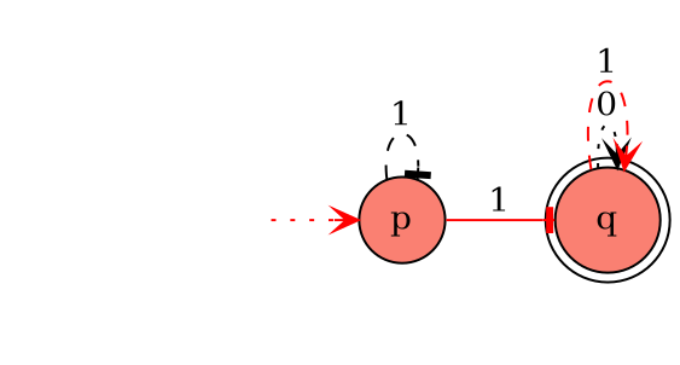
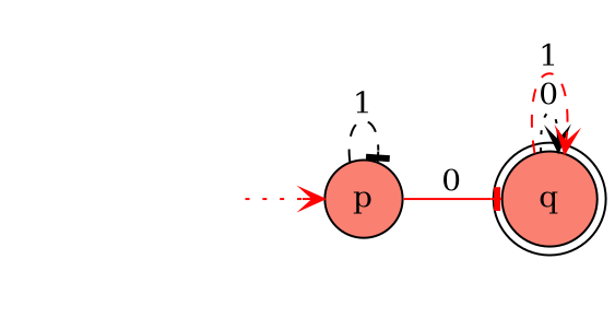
  digraph {
    alphabet="0 1 "
    rankdir=LR
    type=DFA
    node [shape=doublecircle style=filled fillcolor=salmon]
    edge [color=red style=dashed arrowhead=vee]
    p [shape=circle]
    q
    invStart [style=invis fillcolor=""]
    p -> p [label=1 color=black arrowhead=tee]
-   p -> q [label=1 style=solid arrowhead=tee]
+   p -> q [label=0 style=solid arrowhead=tee]
    q -> q [label=0 color=black style=dotted]
    q -> q [label=1]
    invStart -> p [style=dotted]
  }
